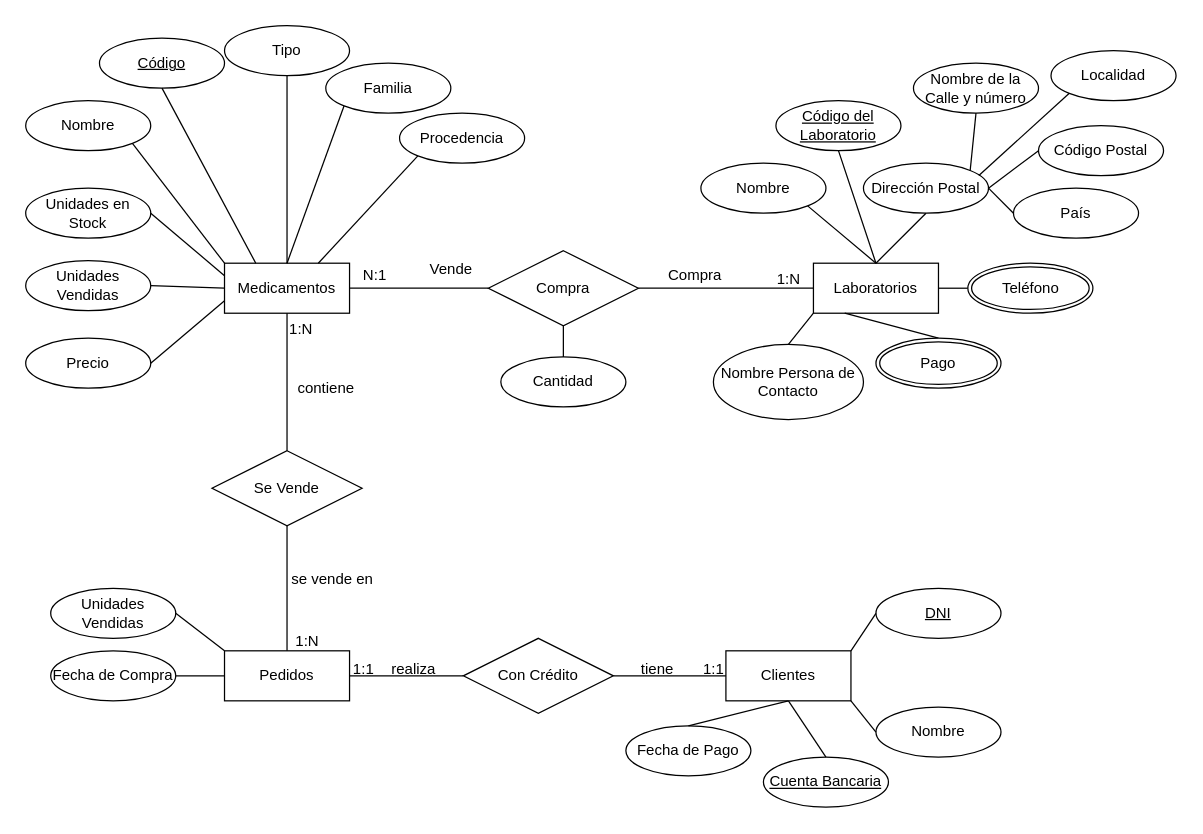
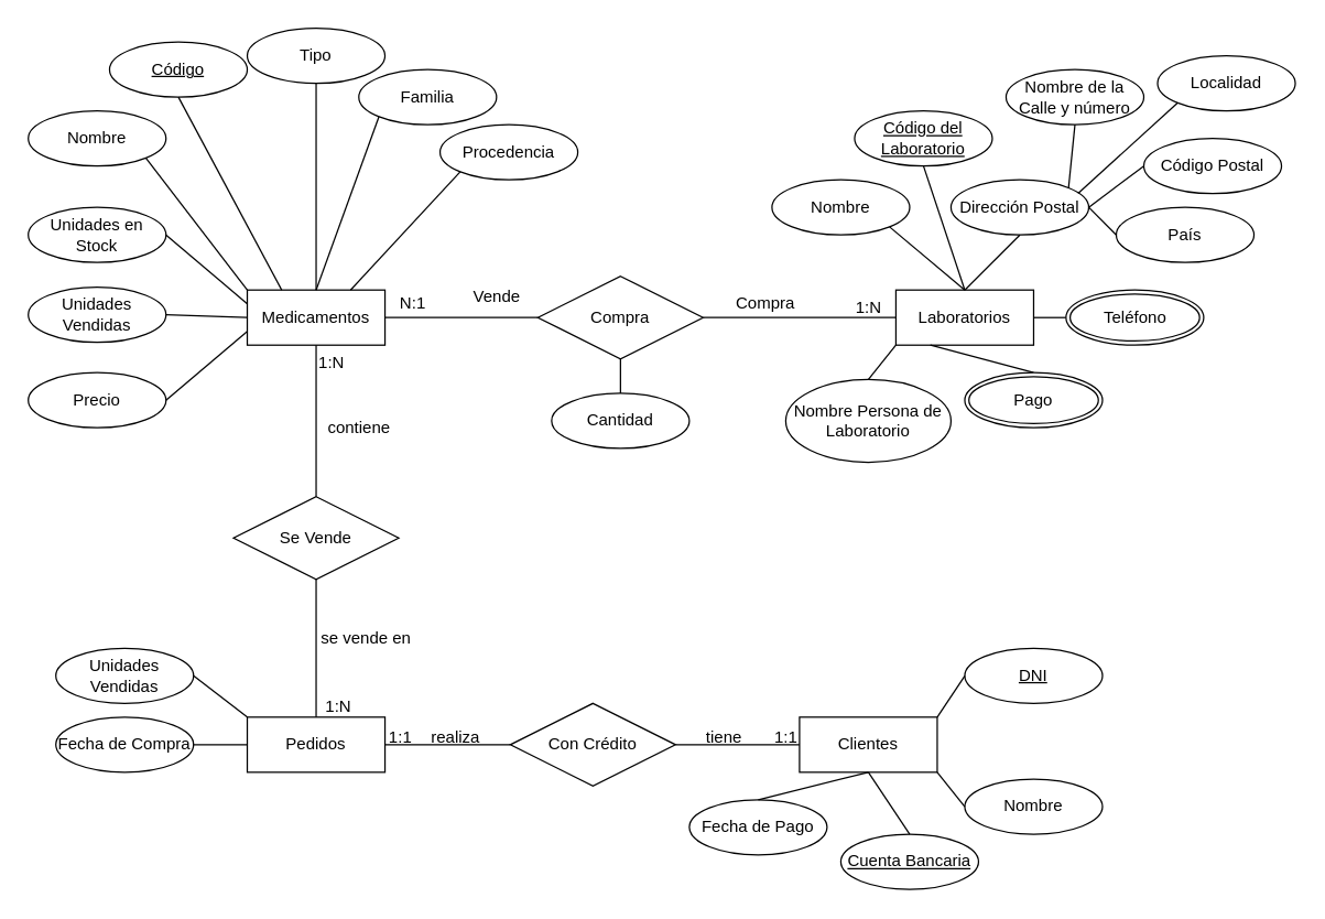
  <mxCell id="0" />
  <mxCell id="1" parent="0" />
  <mxCell id="2" value="Medicamentos" style="whiteSpace=wrap;html=1;align=center;" vertex="1" parent="1"><mxGeometry x="179" y="210" width="100" height="40" as="geometry" /></mxCell>
  <mxCell id="3" value="Laboratorios" style="whiteSpace=wrap;html=1;align=center;" vertex="1" parent="1"><mxGeometry x="650" y="210" width="100" height="40" as="geometry" /></mxCell>
  <mxCell id="4" value="Pedidos" style="whiteSpace=wrap;html=1;align=center;" vertex="1" parent="1"><mxGeometry x="179" y="520" width="100" height="40" as="geometry" /></mxCell>
  <mxCell id="5" value="Compra" style="shape=rhombus;perimeter=rhombusPerimeter;whiteSpace=wrap;html=1;align=center;" vertex="1" parent="1"><mxGeometry x="390" y="200" width="120" height="60" as="geometry" /></mxCell>
  <mxCell id="6" value="" style="endArrow=none;html=1;rounded=0;entryX=0;entryY=0.5;entryDx=0;entryDy=0;exitX=1;exitY=0.5;exitDx=0;exitDy=0;" edge="1" parent="1" source="2" target="5"><mxGeometry relative="1" as="geometry"><mxPoint x="350" y="490" as="sourcePoint" /><mxPoint x="510" y="490" as="targetPoint" /></mxGeometry></mxCell>
  <mxCell id="7" value="" style="endArrow=none;html=1;rounded=0;entryX=0;entryY=0.5;entryDx=0;entryDy=0;exitX=1;exitY=0.5;exitDx=0;exitDy=0;" edge="1" parent="1" source="5" target="3"><mxGeometry relative="1" as="geometry"><mxPoint x="397" y="240" as="sourcePoint" /><mxPoint x="492" y="240" as="targetPoint" /></mxGeometry></mxCell>
  <mxCell id="8" value="Se Vende" style="shape=rhombus;perimeter=rhombusPerimeter;whiteSpace=wrap;html=1;align=center;" vertex="1" parent="1"><mxGeometry x="169" y="360" width="120" height="60" as="geometry" /></mxCell>
  <mxCell id="9" value="" style="endArrow=none;html=1;rounded=0;entryX=0.5;entryY=0;entryDx=0;entryDy=0;exitX=0.5;exitY=1;exitDx=0;exitDy=0;" edge="1" parent="1" source="2" target="8"><mxGeometry relative="1" as="geometry"><mxPoint x="289" y="240" as="sourcePoint" /><mxPoint x="384" y="240" as="targetPoint" /></mxGeometry></mxCell>
  <mxCell id="10" value="" style="endArrow=none;html=1;rounded=0;entryX=0.5;entryY=0;entryDx=0;entryDy=0;exitX=0.5;exitY=1;exitDx=0;exitDy=0;" edge="1" parent="1" source="8" target="4"><mxGeometry relative="1" as="geometry"><mxPoint x="304" y="440" as="sourcePoint" /><mxPoint x="399" y="440" as="targetPoint" /></mxGeometry></mxCell>
  <mxCell id="11" value="1:N" style="text;html=1;align=center;verticalAlign=middle;resizable=0;points=[];autosize=1;strokeColor=none;fillColor=none;" vertex="1" parent="1"><mxGeometry x="225" y="498" width="40" height="30" as="geometry" /></mxCell>
  <mxCell id="12" value="1:N" style="text;html=1;align=center;verticalAlign=middle;resizable=0;points=[];autosize=1;strokeColor=none;fillColor=none;" vertex="1" parent="1"><mxGeometry x="220" y="248" width="40" height="30" as="geometry" /></mxCell>
  <mxCell id="13" value="Nombre" style="ellipse;whiteSpace=wrap;html=1;align=center;" vertex="1" parent="1"><mxGeometry y="80" width="100" height="40" as="geometry" x="20" /></mxCell>
  <mxCell id="14" value="" style="endArrow=none;html=1;rounded=0;entryX=0;entryY=0;entryDx=0;entryDy=0;exitX=1;exitY=1;exitDx=0;exitDy=0;" edge="1" parent="1" source="13" target="2"><mxGeometry relative="1" as="geometry"><mxPoint x="135.355" y="154.142" as="sourcePoint" /><mxPoint x="239" y="470" as="targetPoint" /></mxGeometry></mxCell>
  <mxCell id="15" value="Código" style="ellipse;whiteSpace=wrap;html=1;align=center;fontStyle=4;" vertex="1" parent="1"><mxGeometry x="79" y="30" width="100" height="40" as="geometry" /></mxCell>
  <mxCell id="16" value="" style="endArrow=none;html=1;rounded=0;entryX=0.25;entryY=0;entryDx=0;entryDy=0;exitX=0.5;exitY=1;exitDx=0;exitDy=0;" edge="1" parent="1" source="15" target="2"><mxGeometry relative="1" as="geometry"><mxPoint x="145.355" y="164.142" as="sourcePoint" /><mxPoint x="189" y="220" as="targetPoint" /></mxGeometry></mxCell>
  <mxCell id="17" value="Tipo" style="ellipse;whiteSpace=wrap;html=1;align=center;" vertex="1" parent="1"><mxGeometry x="179" width="100" height="40" as="geometry" y="20" /></mxCell>
  <mxCell id="18" value="" style="endArrow=none;html=1;rounded=0;entryX=0.5;entryY=0;entryDx=0;entryDy=0;exitX=0.5;exitY=1;exitDx=0;exitDy=0;" edge="1" parent="1" source="17" target="2"><mxGeometry relative="1" as="geometry"><mxPoint x="210" y="170" as="sourcePoint" /><mxPoint x="214" y="220" as="targetPoint" /></mxGeometry></mxCell>
  <mxCell id="19" value="Unidades en Stock" style="ellipse;whiteSpace=wrap;html=1;align=center;" vertex="1" parent="1"><mxGeometry y="150" width="100" height="40" as="geometry" x="20" /></mxCell>
  <mxCell id="20" value="Unidades Vendidas" style="ellipse;whiteSpace=wrap;html=1;align=center;" vertex="1" parent="1"><mxGeometry y="208" width="100" height="40" as="geometry" x="20" /></mxCell>
  <mxCell id="21" value="Precio" style="ellipse;whiteSpace=wrap;html=1;align=center;" vertex="1" parent="1"><mxGeometry y="270" width="100" height="40" as="geometry" x="20" /></mxCell>
  <mxCell id="22" value="" style="endArrow=none;html=1;rounded=0;entryX=0;entryY=0.25;entryDx=0;entryDy=0;exitX=1;exitY=0.5;exitDx=0;exitDy=0;" edge="1" parent="1" source="19" target="2"><mxGeometry relative="1" as="geometry"><mxPoint x="110" y="215" as="sourcePoint" /><mxPoint x="184" y="311" as="targetPoint" /></mxGeometry></mxCell>
  <mxCell id="23" value="" style="endArrow=none;html=1;rounded=0;exitX=1;exitY=0.5;exitDx=0;exitDy=0;entryX=0;entryY=0.5;entryDx=0;entryDy=0;" edge="1" parent="1" source="20" target="2"><mxGeometry relative="1" as="geometry"><mxPoint x="125" y="134" as="sourcePoint" /><mxPoint x="160" y="230" as="targetPoint" /></mxGeometry></mxCell>
  <mxCell id="24" value="" style="endArrow=none;html=1;rounded=0;entryX=0;entryY=0.75;entryDx=0;entryDy=0;exitX=1;exitY=0.5;exitDx=0;exitDy=0;" edge="1" parent="1" source="21" target="2"><mxGeometry relative="1" as="geometry"><mxPoint x="135" y="144" as="sourcePoint" /><mxPoint x="209" y="240" as="targetPoint" /></mxGeometry></mxCell>
  <mxCell id="25" value="Código del Laboratorio" style="ellipse;whiteSpace=wrap;html=1;align=center;fontStyle=4;" vertex="1" parent="1"><mxGeometry x="620" y="80" width="100" height="40" as="geometry" /></mxCell>
  <mxCell id="26" value="Nombre" style="ellipse;whiteSpace=wrap;html=1;align=center;" vertex="1" parent="1"><mxGeometry x="560" y="130" width="100" height="40" as="geometry" /></mxCell>
  <mxCell id="27" value="Dirección Postal" style="ellipse;whiteSpace=wrap;html=1;align=center;" vertex="1" parent="1"><mxGeometry x="690" y="130" width="100" height="40" as="geometry" /></mxCell>
  <mxCell id="28" value="" style="endArrow=none;html=1;rounded=0;entryX=0.5;entryY=0;entryDx=0;entryDy=0;exitX=1;exitY=1;exitDx=0;exitDy=0;" edge="1" parent="1" source="26" target="3"><mxGeometry relative="1" as="geometry"><mxPoint x="174" y="124" as="sourcePoint" /><mxPoint x="164" y="220" as="targetPoint" /></mxGeometry></mxCell>
  <mxCell id="29" value="" style="endArrow=none;html=1;rounded=0;exitX=0.5;exitY=1;exitDx=0;exitDy=0;" edge="1" parent="1" source="25"><mxGeometry relative="1" as="geometry"><mxPoint x="184" y="134" as="sourcePoint" /><mxPoint x="700" y="210" as="targetPoint" /></mxGeometry></mxCell>
  <mxCell id="30" value="" style="endArrow=none;html=1;rounded=0;entryX=0.5;entryY=0;entryDx=0;entryDy=0;exitX=0.5;exitY=1;exitDx=0;exitDy=0;" edge="1" parent="1" source="27" target="3"><mxGeometry relative="1" as="geometry"><mxPoint x="194" y="144" as="sourcePoint" /><mxPoint x="184" y="240" as="targetPoint" /></mxGeometry></mxCell>
  <mxCell id="31" value="" style="endArrow=none;html=1;rounded=0;entryX=0.5;entryY=0;entryDx=0;entryDy=0;exitX=0.25;exitY=1;exitDx=0;exitDy=0;" edge="1" parent="1" source="3" target="55"><mxGeometry relative="1" as="geometry"><mxPoint x="204" y="154" as="sourcePoint" /><mxPoint x="605.355" y="315.858" as="targetPoint" /></mxGeometry></mxCell>
  <mxCell id="32" value="" style="endArrow=none;html=1;rounded=0;entryX=0;entryY=0.5;entryDx=0;entryDy=0;exitX=1;exitY=0.5;exitDx=0;exitDy=0;" edge="1" parent="1" source="3" target="56"><mxGeometry relative="1" as="geometry"><mxPoint x="214" y="164" as="sourcePoint" /><mxPoint x="690" y="290" as="targetPoint" /></mxGeometry></mxCell>
- <mxCell id="33" value="Nombre Persona de Contacto" style="ellipse;whiteSpace=wrap;html=1;align=center;" vertex="1" parent="1"><mxGeometry x="570" y="275" width="120" height="60" as="geometry" /></mxCell>
+ <mxCell id="33" value="Nombre Persona de Laboratorio" style="ellipse;whiteSpace=wrap;html=1;align=center;" vertex="1" parent="1"><mxGeometry x="570" y="275" width="120" height="60" as="geometry" /></mxCell>
  <mxCell id="34" value="" style="endArrow=none;html=1;rounded=0;entryX=0.5;entryY=0;entryDx=0;entryDy=0;exitX=0;exitY=1;exitDx=0;exitDy=0;" edge="1" parent="1" source="3" target="33"><mxGeometry relative="1" as="geometry"><mxPoint x="682" y="260" as="sourcePoint" /><mxPoint x="615" y="326" as="targetPoint" /></mxGeometry></mxCell>
  <mxCell id="35" value="Familia" style="ellipse;whiteSpace=wrap;html=1;align=center;" vertex="1" parent="1"><mxGeometry x="260" y="50" width="100" height="40" as="geometry" /></mxCell>
  <mxCell id="36" value="" style="endArrow=none;html=1;rounded=0;entryX=0.5;entryY=0;entryDx=0;entryDy=0;exitX=0;exitY=1;exitDx=0;exitDy=0;" edge="1" parent="1" source="35" target="2"><mxGeometry relative="1" as="geometry"><mxPoint x="274" y="124" as="sourcePoint" /><mxPoint x="264" y="220" as="targetPoint" /></mxGeometry></mxCell>
  <mxCell id="37" value="Unidades Vendidas" style="ellipse;whiteSpace=wrap;html=1;align=center;" vertex="1" parent="1"><mxGeometry x="40" y="470" width="100" height="40" as="geometry" /></mxCell>
  <mxCell id="38" value="" style="endArrow=none;html=1;rounded=0;entryX=0;entryY=0;entryDx=0;entryDy=0;exitX=1;exitY=0.5;exitDx=0;exitDy=0;" edge="1" parent="1" source="37" target="4"><mxGeometry relative="1" as="geometry"><mxPoint x="130" y="170" as="sourcePoint" /><mxPoint x="189" y="120" as="targetPoint" /></mxGeometry></mxCell>
  <mxCell id="39" value="Fecha de Compra" style="ellipse;whiteSpace=wrap;html=1;align=center;" vertex="1" parent="1"><mxGeometry x="40" y="520" width="100" height="40" as="geometry" /></mxCell>
  <mxCell id="40" value="" style="endArrow=none;html=1;rounded=0;entryX=0;entryY=0.5;entryDx=0;entryDy=0;exitX=1;exitY=0.5;exitDx=0;exitDy=0;" edge="1" parent="1" source="39" target="4"><mxGeometry relative="1" as="geometry"><mxPoint x="150" y="470" as="sourcePoint" /><mxPoint x="194" y="530" as="targetPoint" /></mxGeometry></mxCell>
  <mxCell id="41" value="Con Crédito" style="shape=rhombus;perimeter=rhombusPerimeter;whiteSpace=wrap;html=1;align=center;" vertex="1" parent="1"><mxGeometry x="370" y="510" width="120" height="60" as="geometry" /></mxCell>
  <mxCell id="42" value="Clientes" style="whiteSpace=wrap;html=1;align=center;" vertex="1" parent="1"><mxGeometry x="580" y="520" width="100" height="40" as="geometry" /></mxCell>
  <mxCell id="43" value="&lt;u&gt;Cuenta Bancaria&lt;/u&gt;" style="ellipse;whiteSpace=wrap;html=1;align=center;" vertex="1" parent="1"><mxGeometry x="610" y="605" width="100" height="40" as="geometry" /></mxCell>
  <mxCell id="44" value="" style="endArrow=none;html=1;rounded=0;entryX=0;entryY=0.5;entryDx=0;entryDy=0;exitX=1;exitY=0.5;exitDx=0;exitDy=0;" edge="1" parent="1" source="4" target="41"><mxGeometry relative="1" as="geometry"><mxPoint x="239" y="370" as="sourcePoint" /><mxPoint x="239" y="530" as="targetPoint" /></mxGeometry></mxCell>
  <mxCell id="45" value="" style="endArrow=none;html=1;rounded=0;entryX=0;entryY=0.5;entryDx=0;entryDy=0;exitX=1;exitY=0.5;exitDx=0;exitDy=0;" edge="1" parent="1" source="41" target="42"><mxGeometry relative="1" as="geometry"><mxPoint x="249" y="380" as="sourcePoint" /><mxPoint x="249" y="540" as="targetPoint" /></mxGeometry></mxCell>
  <mxCell id="46" value="" style="endArrow=none;html=1;rounded=0;entryX=0.5;entryY=0;entryDx=0;entryDy=0;exitX=0.5;exitY=1;exitDx=0;exitDy=0;" edge="1" parent="1" source="42" target="43"><mxGeometry relative="1" as="geometry"><mxPoint x="259" y="390" as="sourcePoint" /><mxPoint x="259" y="550" as="targetPoint" /></mxGeometry></mxCell>
  <mxCell id="47" value="Fecha de Pago" style="ellipse;whiteSpace=wrap;html=1;align=center;" vertex="1" parent="1"><mxGeometry x="500" y="580" width="100" height="40" as="geometry" /></mxCell>
  <mxCell id="48" value="1:1" style="text;html=1;align=center;verticalAlign=middle;resizable=0;points=[];autosize=1;strokeColor=none;fillColor=none;" vertex="1" parent="1"><mxGeometry x="270" y="520" width="40" height="30" as="geometry" /></mxCell>
  <mxCell id="49" value="1:1" style="text;html=1;align=center;verticalAlign=middle;resizable=0;points=[];autosize=1;strokeColor=none;fillColor=none;" vertex="1" parent="1"><mxGeometry x="550" y="520" width="40" height="30" as="geometry" /></mxCell>
  <mxCell id="50" value="" style="endArrow=none;html=1;rounded=0;entryX=0.5;entryY=1;entryDx=0;entryDy=0;exitX=0.5;exitY=0;exitDx=0;exitDy=0;" edge="1" parent="1" source="47" target="42"><mxGeometry relative="1" as="geometry"><mxPoint x="350" y="330" as="sourcePoint" /><mxPoint x="510" y="330" as="targetPoint" /></mxGeometry></mxCell>
  <mxCell id="51" value="contiene" style="text;html=1;align=center;verticalAlign=middle;resizable=0;points=[];autosize=1;strokeColor=none;fillColor=none;" vertex="1" parent="1"><mxGeometry x="225" y="295" width="70" height="30" as="geometry" /></mxCell>
  <mxCell id="52" value="se vende en" style="text;html=1;align=center;verticalAlign=middle;resizable=0;points=[];autosize=1;strokeColor=none;fillColor=none;" vertex="1" parent="1"><mxGeometry x="220" y="448" width="90" height="30" as="geometry" /></mxCell>
  <mxCell id="53" value="tiene" style="text;html=1;align=center;verticalAlign=middle;resizable=0;points=[];autosize=1;strokeColor=none;fillColor=none;" vertex="1" parent="1"><mxGeometry x="500" y="520" width="50" height="30" as="geometry" /></mxCell>
  <mxCell id="54" value="realiza" style="text;html=1;align=center;verticalAlign=middle;resizable=0;points=[];autosize=1;strokeColor=none;fillColor=none;" vertex="1" parent="1"><mxGeometry x="300" y="520" width="60" height="30" as="geometry" /></mxCell>
  <mxCell id="55" value="Pago" style="ellipse;shape=doubleEllipse;margin=3;whiteSpace=wrap;html=1;align=center;" vertex="1" parent="1"><mxGeometry x="700" y="270" width="100" height="40" as="geometry" /></mxCell>
  <mxCell id="56" value="Teléfono" style="ellipse;shape=doubleEllipse;margin=3;whiteSpace=wrap;html=1;align=center;" vertex="1" parent="1"><mxGeometry x="773.5" y="210" width="100" height="40" as="geometry" /></mxCell>
  <mxCell id="57" value="Nombre de la Calle y número" style="ellipse;whiteSpace=wrap;html=1;align=center;" vertex="1" parent="1"><mxGeometry x="730" y="50" width="100" height="40" as="geometry" /></mxCell>
  <mxCell id="58" value="Localidad" style="ellipse;whiteSpace=wrap;html=1;align=center;" vertex="1" parent="1"><mxGeometry x="840" y="40" width="100" height="40" as="geometry" /></mxCell>
  <mxCell id="59" value="Código Postal" style="ellipse;whiteSpace=wrap;html=1;align=center;" vertex="1" parent="1"><mxGeometry x="830" y="100" width="100" height="40" as="geometry" /></mxCell>
  <mxCell id="60" value="País" style="ellipse;whiteSpace=wrap;html=1;align=center;" vertex="1" parent="1"><mxGeometry x="810" y="150" width="100" height="40" as="geometry" /></mxCell>
  <mxCell id="61" value="" style="endArrow=none;html=1;rounded=0;entryX=1;entryY=0.5;entryDx=0;entryDy=0;exitX=0;exitY=0.5;exitDx=0;exitDy=0;" edge="1" parent="1" source="60" target="27"><mxGeometry relative="1" as="geometry"><mxPoint x="617" y="150" as="sourcePoint" /><mxPoint x="682" y="220" as="targetPoint" /></mxGeometry></mxCell>
  <mxCell id="62" value="" style="endArrow=none;html=1;rounded=0;entryX=1;entryY=0.5;entryDx=0;entryDy=0;exitX=0;exitY=0.5;exitDx=0;exitDy=0;" edge="1" parent="1" target="27" source="59"><mxGeometry relative="1" as="geometry"><mxPoint x="880" y="110" as="sourcePoint" /><mxPoint x="692" y="230" as="targetPoint" /></mxGeometry></mxCell>
  <mxCell id="63" value="" style="endArrow=none;html=1;rounded=0;entryX=0.923;entryY=0.246;entryDx=0;entryDy=0;exitX=0;exitY=1;exitDx=0;exitDy=0;entryPerimeter=0;" edge="1" parent="1" source="58" target="27"><mxGeometry relative="1" as="geometry"><mxPoint x="637" y="170" as="sourcePoint" /><mxPoint x="702" y="240" as="targetPoint" /></mxGeometry></mxCell>
  <mxCell id="64" value="" style="endArrow=none;html=1;rounded=0;entryX=1;entryY=0;entryDx=0;entryDy=0;exitX=0.5;exitY=1;exitDx=0;exitDy=0;" edge="1" parent="1" source="57" target="27"><mxGeometry relative="1" as="geometry"><mxPoint x="647" y="180" as="sourcePoint" /><mxPoint x="712" y="250" as="targetPoint" /></mxGeometry></mxCell>
  <mxCell id="65" value="Cantidad" style="ellipse;whiteSpace=wrap;html=1;align=center;" vertex="1" parent="1"><mxGeometry x="400" y="285" width="100" height="40" as="geometry" /></mxCell>
  <mxCell id="66" value="" style="endArrow=none;html=1;rounded=0;exitX=0.5;exitY=0;exitDx=0;exitDy=0;" edge="1" parent="1" source="65" target="5"><mxGeometry relative="1" as="geometry"><mxPoint x="550" y="198" as="sourcePoint" /><mxPoint x="567" y="150" as="targetPoint" /></mxGeometry></mxCell>
  <mxCell id="67" value="Compra" style="text;html=1;align=center;verticalAlign=middle;resizable=0;points=[];autosize=1;strokeColor=none;fillColor=none;rotation=0;" vertex="1" parent="1"><mxGeometry x="520" y="205" width="70" height="30" as="geometry" /></mxCell>
  <mxCell id="68" value="Vende" style="text;html=1;align=center;verticalAlign=middle;resizable=0;points=[];autosize=1;strokeColor=none;fillColor=none;rotation=0;" vertex="1" parent="1"><mxGeometry x="330" y="200" width="60" height="30" as="geometry" /></mxCell>
  <mxCell id="69" value="1:N" style="text;html=1;align=center;verticalAlign=middle;resizable=0;points=[];autosize=1;strokeColor=none;fillColor=none;rotation=0;" vertex="1" parent="1"><mxGeometry x="610" y="208" width="40" height="30" as="geometry" /></mxCell>
  <mxCell id="70" value="N:1" style="text;html=1;align=center;verticalAlign=middle;resizable=0;points=[];autosize=1;strokeColor=none;fillColor=none;rotation=0;" vertex="1" parent="1"><mxGeometry x="279" y="205" width="40" height="30" as="geometry" /></mxCell>
  <mxCell id="71" value="Procedencia" style="ellipse;whiteSpace=wrap;html=1;align=center;" vertex="1" parent="1"><mxGeometry x="319" y="90" width="100" height="40" as="geometry" /></mxCell>
  <mxCell id="72" value="" style="endArrow=none;html=1;rounded=0;entryX=0.75;entryY=0;entryDx=0;entryDy=0;exitX=0;exitY=1;exitDx=0;exitDy=0;" edge="1" parent="1" source="71" target="2"><mxGeometry relative="1" as="geometry"><mxPoint x="285" y="94" as="sourcePoint" /><mxPoint x="239" y="220" as="targetPoint" /></mxGeometry></mxCell>
  <mxCell id="73" value="&lt;u&gt;DNI&lt;/u&gt;" style="ellipse;whiteSpace=wrap;html=1;align=center;" vertex="1" parent="1"><mxGeometry x="700" y="470" width="100" height="40" as="geometry" /></mxCell>
  <mxCell id="74" value="Nombre" style="ellipse;whiteSpace=wrap;html=1;align=center;" vertex="1" parent="1"><mxGeometry x="700" y="565" width="100" height="40" as="geometry" /></mxCell>
  <mxCell id="75" value="" style="endArrow=none;html=1;rounded=0;entryX=1;entryY=0;entryDx=0;entryDy=0;exitX=0;exitY=0.5;exitDx=0;exitDy=0;" edge="1" parent="1" source="73" target="42"><mxGeometry relative="1" as="geometry"><mxPoint x="500" y="550" as="sourcePoint" /><mxPoint x="590" y="550" as="targetPoint" /></mxGeometry></mxCell>
  <mxCell id="76" value="" style="endArrow=none;html=1;rounded=0;entryX=0;entryY=0.5;entryDx=0;entryDy=0;exitX=1;exitY=1;exitDx=0;exitDy=0;" edge="1" parent="1" source="42" target="74"><mxGeometry relative="1" as="geometry"><mxPoint x="510" y="560" as="sourcePoint" /><mxPoint x="600" y="560" as="targetPoint" /></mxGeometry></mxCell>
